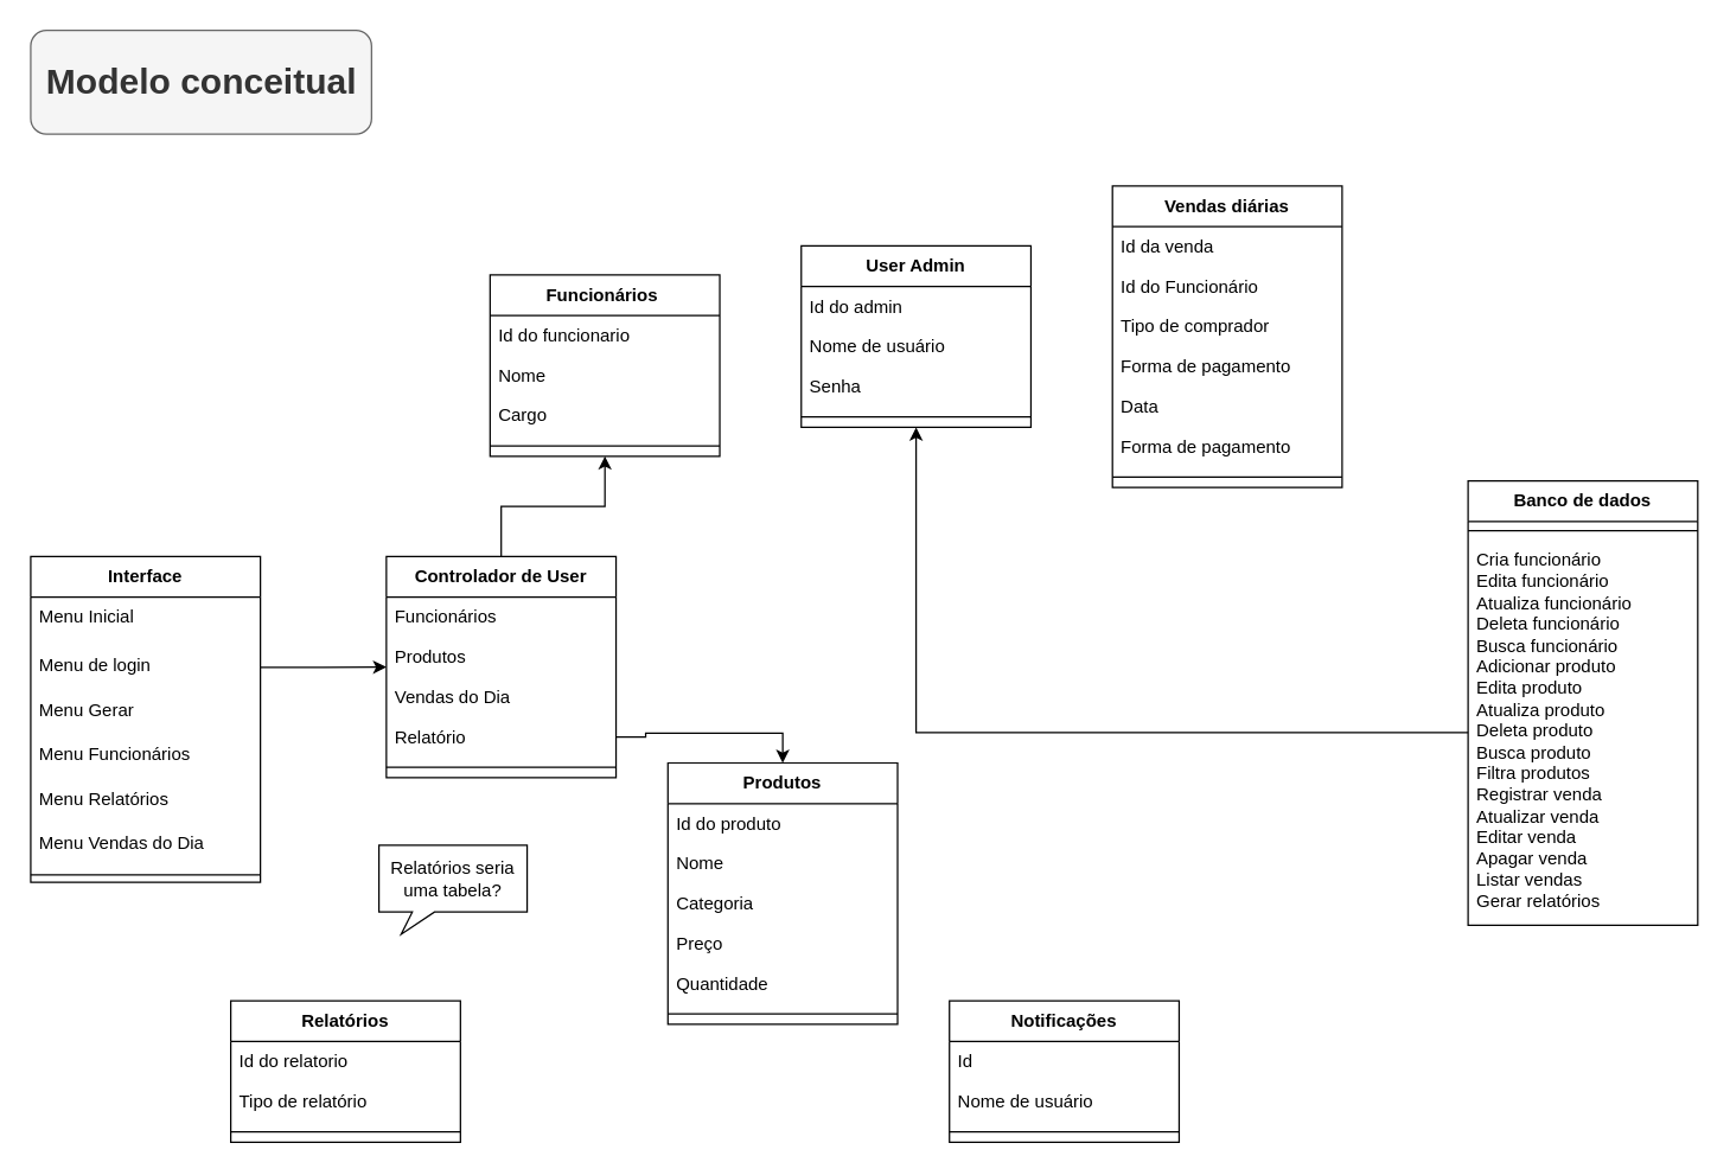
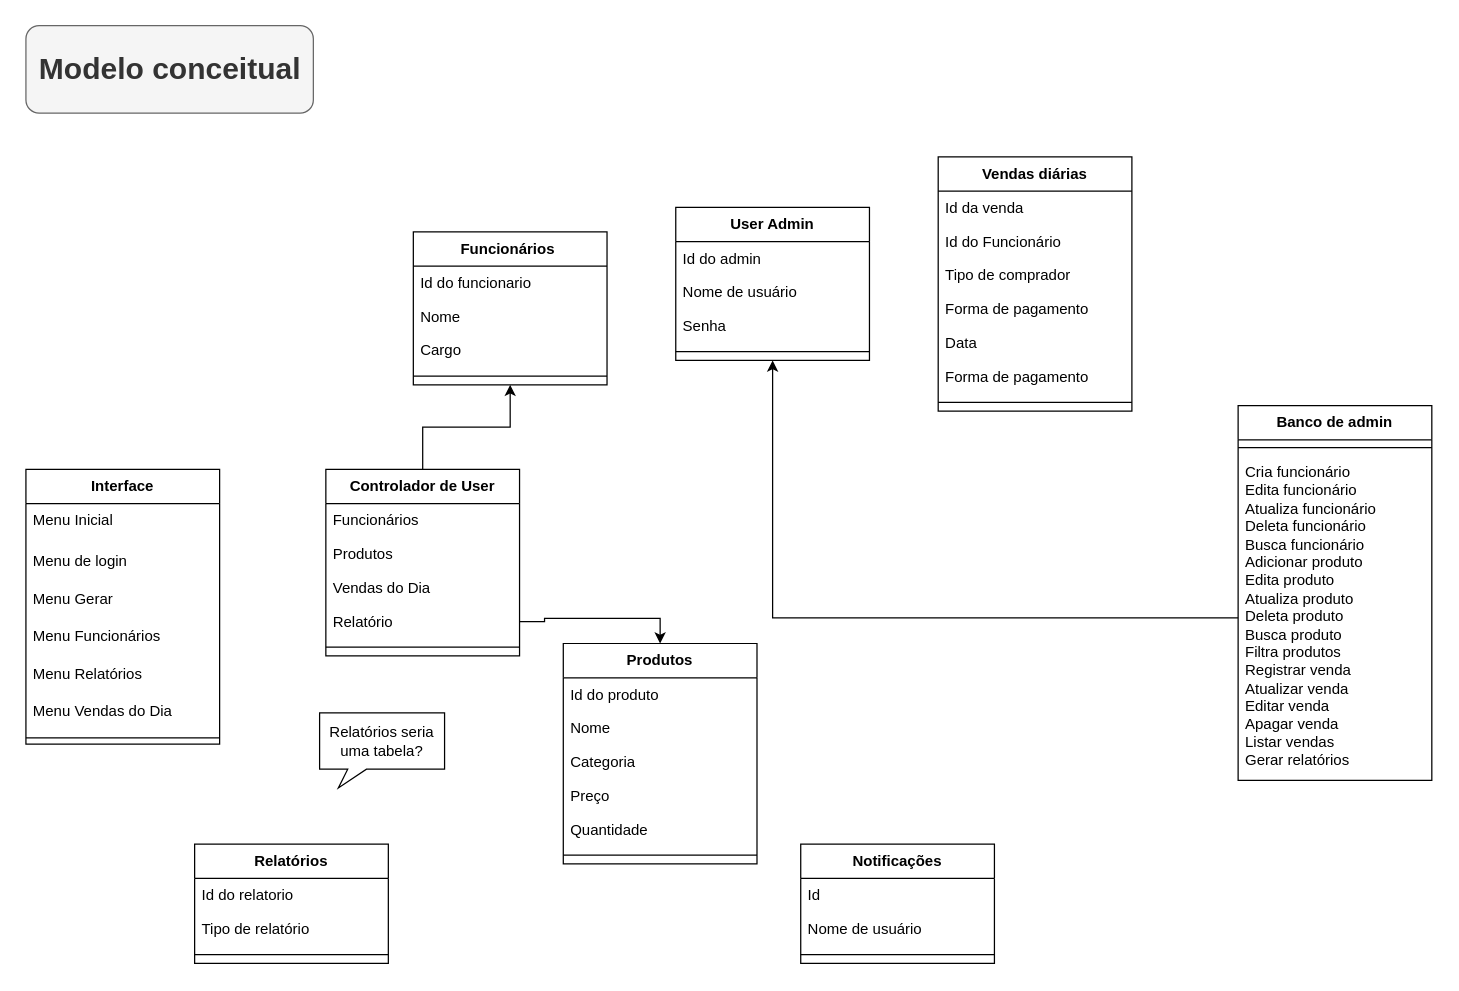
  <mxCell id="0" />
  <mxCell id="1" parent="0" />
- <mxCell id="2" value="Banco de dados" style="swimlane;fontStyle=1;align=center;verticalAlign=top;childLayout=stackLayout;horizontal=1;startSize=27.429;horizontalStack=0;resizeParent=1;resizeParentMax=0;resizeLast=0;collapsible=0;marginBottom=0;" parent="1" vertex="1"><mxGeometry x="990" y="324" width="155" height="299.999" as="geometry" /></mxCell>
+ <mxCell id="2" value="Banco de admin" style="swimlane;fontStyle=1;align=center;verticalAlign=top;childLayout=stackLayout;horizontal=1;startSize=27.429;horizontalStack=0;resizeParent=1;resizeParentMax=0;resizeLast=0;collapsible=0;marginBottom=0;" parent="1" vertex="1"><mxGeometry x="990" y="324" width="155" height="299.999" as="geometry" /></mxCell>
  <mxCell id="3" style="line;strokeWidth=1;fillColor=none;align=left;verticalAlign=middle;spacingTop=-1;spacingLeft=3;spacingRight=3;rotatable=0;labelPosition=right;points=[];portConstraint=eastwest;strokeColor=inherit;" parent="2" vertex="1"><mxGeometry y="27.429" width="155" height="12.57" as="geometry" /></mxCell>
  <mxCell id="4" value="Cria funcionário&lt;div&gt;Edita funcionário&lt;/div&gt;&lt;div&gt;Atualiza funcionário&lt;/div&gt;&lt;div&gt;Deleta funcionário&lt;/div&gt;&lt;div&gt;Busca funcionário&lt;/div&gt;&lt;div&gt;Adicionar produto&lt;/div&gt;&lt;div&gt;Edita produto&lt;/div&gt;&lt;div&gt;Atualiza produto&lt;/div&gt;&lt;div&gt;Deleta produto&lt;/div&gt;&lt;div&gt;Busca produto&lt;/div&gt;&lt;div&gt;Filtra produtos&lt;/div&gt;&lt;div&gt;Registrar venda&lt;/div&gt;&lt;div&gt;Atualizar venda&lt;/div&gt;&lt;div&gt;Editar venda&lt;/div&gt;&lt;div&gt;Apagar venda&lt;/div&gt;&lt;div&gt;Listar vendas&lt;/div&gt;&lt;div&gt;Gerar relatórios&lt;/div&gt;&lt;div&gt;&lt;br&gt;&lt;/div&gt;" style="text;strokeColor=none;fillColor=none;align=left;verticalAlign=top;spacingLeft=4;spacingRight=4;overflow=hidden;rotatable=0;points=[[0,0.5],[1,0.5]];portConstraint=eastwest;whiteSpace=wrap;html=1;" parent="2" vertex="1"><mxGeometry y="39.999" width="155" height="260" as="geometry" /></mxCell>
  <mxCell id="5" value="User Admin" style="swimlane;fontStyle=1;align=center;verticalAlign=top;childLayout=stackLayout;horizontal=1;startSize=27.429;horizontalStack=0;resizeParent=1;resizeParentMax=0;resizeLast=0;collapsible=0;marginBottom=0;" parent="1" vertex="1"><mxGeometry x="540" y="165.5" width="155" height="122.429" as="geometry" /></mxCell>
  <mxCell id="6" value="Id do admin" style="text;strokeColor=none;fillColor=none;align=left;verticalAlign=top;spacingLeft=4;spacingRight=4;overflow=hidden;rotatable=0;points=[[0,0.5],[1,0.5]];portConstraint=eastwest;" parent="5" vertex="1"><mxGeometry y="27.429" width="155" height="27" as="geometry" /></mxCell>
  <mxCell id="7" value="Nome de usuário" style="text;strokeColor=none;fillColor=none;align=left;verticalAlign=top;spacingLeft=4;spacingRight=4;overflow=hidden;rotatable=0;points=[[0,0.5],[1,0.5]];portConstraint=eastwest;" parent="5" vertex="1"><mxGeometry y="54.429" width="155" height="27" as="geometry" /></mxCell>
  <mxCell id="8" value="Senha" style="text;strokeColor=none;fillColor=none;align=left;verticalAlign=top;spacingLeft=4;spacingRight=4;overflow=hidden;rotatable=0;points=[[0,0.5],[1,0.5]];portConstraint=eastwest;" parent="5" vertex="1"><mxGeometry y="81.429" width="155" height="27" as="geometry" /></mxCell>
  <mxCell id="9" style="line;strokeWidth=1;fillColor=none;align=left;verticalAlign=middle;spacingTop=-1;spacingLeft=3;spacingRight=3;rotatable=0;labelPosition=right;points=[];portConstraint=eastwest;strokeColor=inherit;" parent="5" vertex="1"><mxGeometry y="108.429" width="155" height="14" as="geometry" /></mxCell>
  <mxCell id="10" value="Relatórios" style="swimlane;fontStyle=1;align=center;verticalAlign=top;childLayout=stackLayout;horizontal=1;startSize=27.429;horizontalStack=0;resizeParent=1;resizeParentMax=0;resizeLast=0;collapsible=0;marginBottom=0;" parent="1" vertex="1"><mxGeometry x="155" y="675" width="155" height="95.429" as="geometry" /></mxCell>
  <mxCell id="11" value="Id do relatorio" style="text;strokeColor=none;fillColor=none;align=left;verticalAlign=top;spacingLeft=4;spacingRight=4;overflow=hidden;rotatable=0;points=[[0,0.5],[1,0.5]];portConstraint=eastwest;" parent="10" vertex="1"><mxGeometry y="27.429" width="155" height="27" as="geometry" /></mxCell>
  <mxCell id="12" value="Tipo de relatório" style="text;strokeColor=none;fillColor=none;align=left;verticalAlign=top;spacingLeft=4;spacingRight=4;overflow=hidden;rotatable=0;points=[[0,0.5],[1,0.5]];portConstraint=eastwest;" parent="10" vertex="1"><mxGeometry y="54.429" width="155" height="27" as="geometry" /></mxCell>
  <mxCell id="13" style="line;strokeWidth=1;fillColor=none;align=left;verticalAlign=middle;spacingTop=-1;spacingLeft=3;spacingRight=3;rotatable=0;labelPosition=right;points=[];portConstraint=eastwest;strokeColor=inherit;" parent="10" vertex="1"><mxGeometry y="81.429" width="155" height="14" as="geometry" /></mxCell>
  <mxCell id="14" value="Vendas diárias" style="swimlane;fontStyle=1;align=center;verticalAlign=top;childLayout=stackLayout;horizontal=1;startSize=27.429;horizontalStack=0;resizeParent=1;resizeParentMax=0;resizeLast=0;collapsible=0;marginBottom=0;" parent="1" vertex="1"><mxGeometry x="750" y="125" width="155" height="203.429" as="geometry" /></mxCell>
  <mxCell id="15" value="Id da venda" style="text;strokeColor=none;fillColor=none;align=left;verticalAlign=top;spacingLeft=4;spacingRight=4;overflow=hidden;rotatable=0;points=[[0,0.5],[1,0.5]];portConstraint=eastwest;" parent="14" vertex="1"><mxGeometry y="27.429" width="155" height="27" as="geometry" /></mxCell>
  <mxCell id="16" value="Id do Funcionário" style="text;strokeColor=none;fillColor=none;align=left;verticalAlign=top;spacingLeft=4;spacingRight=4;overflow=hidden;rotatable=0;points=[[0,0.5],[1,0.5]];portConstraint=eastwest;" parent="14" vertex="1"><mxGeometry y="54.429" width="155" height="27" as="geometry" /></mxCell>
  <mxCell id="17" value="Tipo de comprador" style="text;strokeColor=none;fillColor=none;align=left;verticalAlign=top;spacingLeft=4;spacingRight=4;overflow=hidden;rotatable=0;points=[[0,0.5],[1,0.5]];portConstraint=eastwest;" parent="14" vertex="1"><mxGeometry y="81.429" width="155" height="27" as="geometry" /></mxCell>
  <mxCell id="18" value="Forma de pagamento" style="text;strokeColor=none;fillColor=none;align=left;verticalAlign=top;spacingLeft=4;spacingRight=4;overflow=hidden;rotatable=0;points=[[0,0.5],[1,0.5]];portConstraint=eastwest;" parent="14" vertex="1"><mxGeometry y="108.429" width="155" height="27" as="geometry" /></mxCell>
  <mxCell id="19" value="Data" style="text;strokeColor=none;fillColor=none;align=left;verticalAlign=top;spacingLeft=4;spacingRight=4;overflow=hidden;rotatable=0;points=[[0,0.5],[1,0.5]];portConstraint=eastwest;" parent="14" vertex="1"><mxGeometry y="135.429" width="155" height="27" as="geometry" /></mxCell>
  <mxCell id="20" value="Forma de pagamento " style="text;strokeColor=none;fillColor=none;align=left;verticalAlign=top;spacingLeft=4;spacingRight=4;overflow=hidden;rotatable=0;points=[[0,0.5],[1,0.5]];portConstraint=eastwest;" parent="14" vertex="1"><mxGeometry y="162.429" width="155" height="27" as="geometry" /></mxCell>
  <mxCell id="21" style="line;strokeWidth=1;fillColor=none;align=left;verticalAlign=middle;spacingTop=-1;spacingLeft=3;spacingRight=3;rotatable=0;labelPosition=right;points=[];portConstraint=eastwest;strokeColor=inherit;" parent="14" vertex="1"><mxGeometry y="189.429" width="155" height="14" as="geometry" /></mxCell>
  <mxCell id="22" value="Funcionários " style="swimlane;fontStyle=1;align=center;verticalAlign=top;childLayout=stackLayout;horizontal=1;startSize=27.429;horizontalStack=0;resizeParent=1;resizeParentMax=0;resizeLast=0;collapsible=0;marginBottom=0;" parent="1" vertex="1"><mxGeometry x="330" y="185" width="155" height="122.429" as="geometry" /></mxCell>
  <mxCell id="23" value="Id do funcionario" style="text;strokeColor=none;fillColor=none;align=left;verticalAlign=top;spacingLeft=4;spacingRight=4;overflow=hidden;rotatable=0;points=[[0,0.5],[1,0.5]];portConstraint=eastwest;" parent="22" vertex="1"><mxGeometry y="27.429" width="155" height="27" as="geometry" /></mxCell>
  <mxCell id="24" value="Nome" style="text;strokeColor=none;fillColor=none;align=left;verticalAlign=top;spacingLeft=4;spacingRight=4;overflow=hidden;rotatable=0;points=[[0,0.5],[1,0.5]];portConstraint=eastwest;" parent="22" vertex="1"><mxGeometry y="54.429" width="155" height="27" as="geometry" /></mxCell>
  <mxCell id="25" value="Cargo" style="text;strokeColor=none;fillColor=none;align=left;verticalAlign=top;spacingLeft=4;spacingRight=4;overflow=hidden;rotatable=0;points=[[0,0.5],[1,0.5]];portConstraint=eastwest;" parent="22" vertex="1"><mxGeometry y="81.429" width="155" height="27" as="geometry" /></mxCell>
  <mxCell id="26" style="line;strokeWidth=1;fillColor=none;align=left;verticalAlign=middle;spacingTop=-1;spacingLeft=3;spacingRight=3;rotatable=0;labelPosition=right;points=[];portConstraint=eastwest;strokeColor=inherit;" parent="22" vertex="1"><mxGeometry y="108.429" width="155" height="14" as="geometry" /></mxCell>
  <mxCell id="27" value="Notificações" style="swimlane;fontStyle=1;align=center;verticalAlign=top;childLayout=stackLayout;horizontal=1;startSize=27.429;horizontalStack=0;resizeParent=1;resizeParentMax=0;resizeLast=0;collapsible=0;marginBottom=0;" parent="1" vertex="1"><mxGeometry x="640" y="675" width="155" height="95.429" as="geometry" /></mxCell>
  <mxCell id="28" value="Id" style="text;strokeColor=none;fillColor=none;align=left;verticalAlign=top;spacingLeft=4;spacingRight=4;overflow=hidden;rotatable=0;points=[[0,0.5],[1,0.5]];portConstraint=eastwest;" parent="27" vertex="1"><mxGeometry y="27.429" width="155" height="27" as="geometry" /></mxCell>
  <mxCell id="29" value="Nome de usuário" style="text;strokeColor=none;fillColor=none;align=left;verticalAlign=top;spacingLeft=4;spacingRight=4;overflow=hidden;rotatable=0;points=[[0,0.5],[1,0.5]];portConstraint=eastwest;" parent="27" vertex="1"><mxGeometry y="54.429" width="155" height="27" as="geometry" /></mxCell>
  <mxCell id="30" style="line;strokeWidth=1;fillColor=none;align=left;verticalAlign=middle;spacingTop=-1;spacingLeft=3;spacingRight=3;rotatable=0;labelPosition=right;points=[];portConstraint=eastwest;strokeColor=inherit;" parent="27" vertex="1"><mxGeometry y="81.429" width="155" height="14" as="geometry" /></mxCell>
  <mxCell id="31" value="Produtos" style="swimlane;fontStyle=1;align=center;verticalAlign=top;childLayout=stackLayout;horizontal=1;startSize=27.429;horizontalStack=0;resizeParent=1;resizeParentMax=0;resizeLast=0;collapsible=0;marginBottom=0;" parent="1" vertex="1"><mxGeometry x="450" y="514.43" width="155" height="176.429" as="geometry" /></mxCell>
  <mxCell id="32" value="Id do produto" style="text;strokeColor=none;fillColor=none;align=left;verticalAlign=top;spacingLeft=4;spacingRight=4;overflow=hidden;rotatable=0;points=[[0,0.5],[1,0.5]];portConstraint=eastwest;" parent="31" vertex="1"><mxGeometry y="27.429" width="155" height="27" as="geometry" /></mxCell>
  <mxCell id="33" value="Nome" style="text;strokeColor=none;fillColor=none;align=left;verticalAlign=top;spacingLeft=4;spacingRight=4;overflow=hidden;rotatable=0;points=[[0,0.5],[1,0.5]];portConstraint=eastwest;" parent="31" vertex="1"><mxGeometry y="54.429" width="155" height="27" as="geometry" /></mxCell>
  <mxCell id="34" value="Categoria" style="text;strokeColor=none;fillColor=none;align=left;verticalAlign=top;spacingLeft=4;spacingRight=4;overflow=hidden;rotatable=0;points=[[0,0.5],[1,0.5]];portConstraint=eastwest;" parent="31" vertex="1"><mxGeometry y="81.429" width="155" height="27" as="geometry" /></mxCell>
  <mxCell id="35" value="Preço" style="text;strokeColor=none;fillColor=none;align=left;verticalAlign=top;spacingLeft=4;spacingRight=4;overflow=hidden;rotatable=0;points=[[0,0.5],[1,0.5]];portConstraint=eastwest;" parent="31" vertex="1"><mxGeometry y="108.429" width="155" height="27" as="geometry" /></mxCell>
  <mxCell id="36" value="Quantidade" style="text;strokeColor=none;fillColor=none;align=left;verticalAlign=top;spacingLeft=4;spacingRight=4;overflow=hidden;rotatable=0;points=[[0,0.5],[1,0.5]];portConstraint=eastwest;" parent="31" vertex="1"><mxGeometry y="135.429" width="155" height="27" as="geometry" /></mxCell>
  <mxCell id="37" style="line;strokeWidth=1;fillColor=none;align=left;verticalAlign=middle;spacingTop=-1;spacingLeft=3;spacingRight=3;rotatable=0;labelPosition=right;points=[];portConstraint=eastwest;strokeColor=inherit;" parent="31" vertex="1"><mxGeometry y="162.429" width="155" height="14" as="geometry" /></mxCell>
  <mxCell id="38" value="Interface" style="swimlane;fontStyle=1;align=center;verticalAlign=top;childLayout=stackLayout;horizontal=1;startSize=27.429;horizontalStack=0;resizeParent=1;resizeParentMax=0;resizeLast=0;collapsible=0;marginBottom=0;" parent="1" vertex="1"><mxGeometry y="375" width="155" height="219.999" as="geometry" x="20" /></mxCell>
  <mxCell id="39" value="Menu Inicial" style="text;strokeColor=none;fillColor=none;align=left;verticalAlign=top;spacingLeft=4;spacingRight=4;overflow=hidden;rotatable=0;points=[[0,0.5],[1,0.5]];portConstraint=eastwest;" parent="38" vertex="1"><mxGeometry y="27.429" width="155" height="32.57" as="geometry" /></mxCell>
  <mxCell id="40" value="Menu de login" style="text;strokeColor=none;fillColor=none;align=left;verticalAlign=top;spacingLeft=4;spacingRight=4;overflow=hidden;rotatable=0;points=[[0,0.5],[1,0.5]];portConstraint=eastwest;" parent="38" vertex="1"><mxGeometry y="59.999" width="155" height="30" as="geometry" /></mxCell>
  <mxCell id="41" value="Menu Gerar" style="text;strokeColor=none;fillColor=none;align=left;verticalAlign=top;spacingLeft=4;spacingRight=4;overflow=hidden;rotatable=0;points=[[0,0.5],[1,0.5]];portConstraint=eastwest;" vertex="1" parent="38"><mxGeometry y="89.999" width="155" height="30" as="geometry" /></mxCell>
  <mxCell id="42" value="Menu Funcionários" style="text;strokeColor=none;fillColor=none;align=left;verticalAlign=top;spacingLeft=4;spacingRight=4;overflow=hidden;rotatable=0;points=[[0,0.5],[1,0.5]];portConstraint=eastwest;" vertex="1" parent="38"><mxGeometry y="119.999" width="155" height="30" as="geometry" /></mxCell>
  <mxCell id="43" value="Menu Relatórios" style="text;strokeColor=none;fillColor=none;align=left;verticalAlign=top;spacingLeft=4;spacingRight=4;overflow=hidden;rotatable=0;points=[[0,0.5],[1,0.5]];portConstraint=eastwest;" vertex="1" parent="38"><mxGeometry y="149.999" width="155" height="30" as="geometry" /></mxCell>
  <mxCell id="44" value="Menu Vendas do Dia" style="text;strokeColor=none;fillColor=none;align=left;verticalAlign=top;spacingLeft=4;spacingRight=4;overflow=hidden;rotatable=0;points=[[0,0.5],[1,0.5]];portConstraint=eastwest;" vertex="1" parent="38"><mxGeometry y="179.999" width="155" height="30" as="geometry" /></mxCell>
  <mxCell id="45" style="line;strokeWidth=1;fillColor=none;align=left;verticalAlign=middle;spacingTop=-1;spacingLeft=3;spacingRight=3;rotatable=0;labelPosition=right;points=[];portConstraint=eastwest;strokeColor=inherit;" parent="38" vertex="1"><mxGeometry y="209.999" width="155" height="10" as="geometry" /></mxCell>
  <mxCell id="46" value="&lt;h1&gt;Modelo conceitual&lt;/h1&gt;" style="text;html=1;align=center;verticalAlign=middle;resizable=0;points=[];autosize=1;fillColor=#f5f5f5;fontColor=#333333;strokeColor=#666666;rounded=1;" parent="1" vertex="1"><mxGeometry x="20" y="20" width="230" height="70" as="geometry" /></mxCell>
  <mxCell id="47" value="Relatórios seria uma tabela?" style="whiteSpace=wrap;html=1;shape=mxgraph.basic.rectCallout;dx=30;dy=15;boundedLbl=1;" parent="1" vertex="1"><mxGeometry x="255" y="570" width="100" height="60" as="geometry" /></mxCell>
  <mxCell id="48" style="edgeStyle=orthogonalEdgeStyle;rounded=0;orthogonalLoop=1;jettySize=auto;html=1;entryX=0.5;entryY=1;entryDx=0;entryDy=0;" edge="1" parent="1" source="49" target="22"><mxGeometry relative="1" as="geometry" /></mxCell>
  <mxCell id="49" value="Controlador de User" style="swimlane;fontStyle=1;align=center;verticalAlign=top;childLayout=stackLayout;horizontal=1;startSize=27.429;horizontalStack=0;resizeParent=1;resizeParentMax=0;resizeLast=0;collapsible=0;marginBottom=0;" parent="1" vertex="1"><mxGeometry x="260" y="375" width="155" height="149.429" as="geometry" /></mxCell>
  <mxCell id="50" value="Funcionários" style="text;strokeColor=none;fillColor=none;align=left;verticalAlign=top;spacingLeft=4;spacingRight=4;overflow=hidden;rotatable=0;points=[[0,0.5],[1,0.5]];portConstraint=eastwest;" parent="49" vertex="1"><mxGeometry y="27.429" width="155" height="27" as="geometry" /></mxCell>
  <mxCell id="51" value="Produtos" style="text;strokeColor=none;fillColor=none;align=left;verticalAlign=top;spacingLeft=4;spacingRight=4;overflow=hidden;rotatable=0;points=[[0,0.5],[1,0.5]];portConstraint=eastwest;" parent="49" vertex="1"><mxGeometry y="54.429" width="155" height="27" as="geometry" /></mxCell>
  <mxCell id="52" value="Vendas do Dia" style="text;strokeColor=none;fillColor=none;align=left;verticalAlign=top;spacingLeft=4;spacingRight=4;overflow=hidden;rotatable=0;points=[[0,0.5],[1,0.5]];portConstraint=eastwest;" parent="49" vertex="1"><mxGeometry y="81.429" width="155" height="27" as="geometry" /></mxCell>
  <mxCell id="53" value="Relatório" style="text;strokeColor=none;fillColor=none;align=left;verticalAlign=top;spacingLeft=4;spacingRight=4;overflow=hidden;rotatable=0;points=[[0,0.5],[1,0.5]];portConstraint=eastwest;" vertex="1" parent="49"><mxGeometry y="108.429" width="155" height="27" as="geometry" /></mxCell>
  <mxCell id="54" style="line;strokeWidth=1;fillColor=none;align=left;verticalAlign=middle;spacingTop=-1;spacingLeft=3;spacingRight=3;rotatable=0;labelPosition=right;points=[];portConstraint=eastwest;strokeColor=inherit;" parent="49" vertex="1"><mxGeometry y="135.429" width="155" height="14" as="geometry" /></mxCell>
  <mxCell id="55" style="edgeStyle=orthogonalEdgeStyle;rounded=0;orthogonalLoop=1;jettySize=auto;html=1;entryX=0.5;entryY=1;entryDx=0;entryDy=0;" parent="1" source="4" target="5" edge="1"><mxGeometry relative="1" as="geometry"><mxPoint x="850" y="525" as="sourcePoint" /><mxPoint x="969" y="526" as="targetPoint" /></mxGeometry></mxCell>
- <mxCell id="56" style="edgeStyle=orthogonalEdgeStyle;rounded=0;orthogonalLoop=1;jettySize=auto;html=1;exitX=1;exitY=0.5;exitDx=0;exitDy=0;entryX=0;entryY=0.5;entryDx=0;entryDy=0;" edge="1" parent="1" source="40" target="49"><mxGeometry relative="1" as="geometry" /></mxCell>
  <mxCell id="57" style="edgeStyle=orthogonalEdgeStyle;rounded=0;orthogonalLoop=1;jettySize=auto;html=1;exitX=1;exitY=0.5;exitDx=0;exitDy=0;entryX=0.5;entryY=0;entryDx=0;entryDy=0;" edge="1" parent="1" source="53" target="31"><mxGeometry relative="1" as="geometry" /></mxCell>
